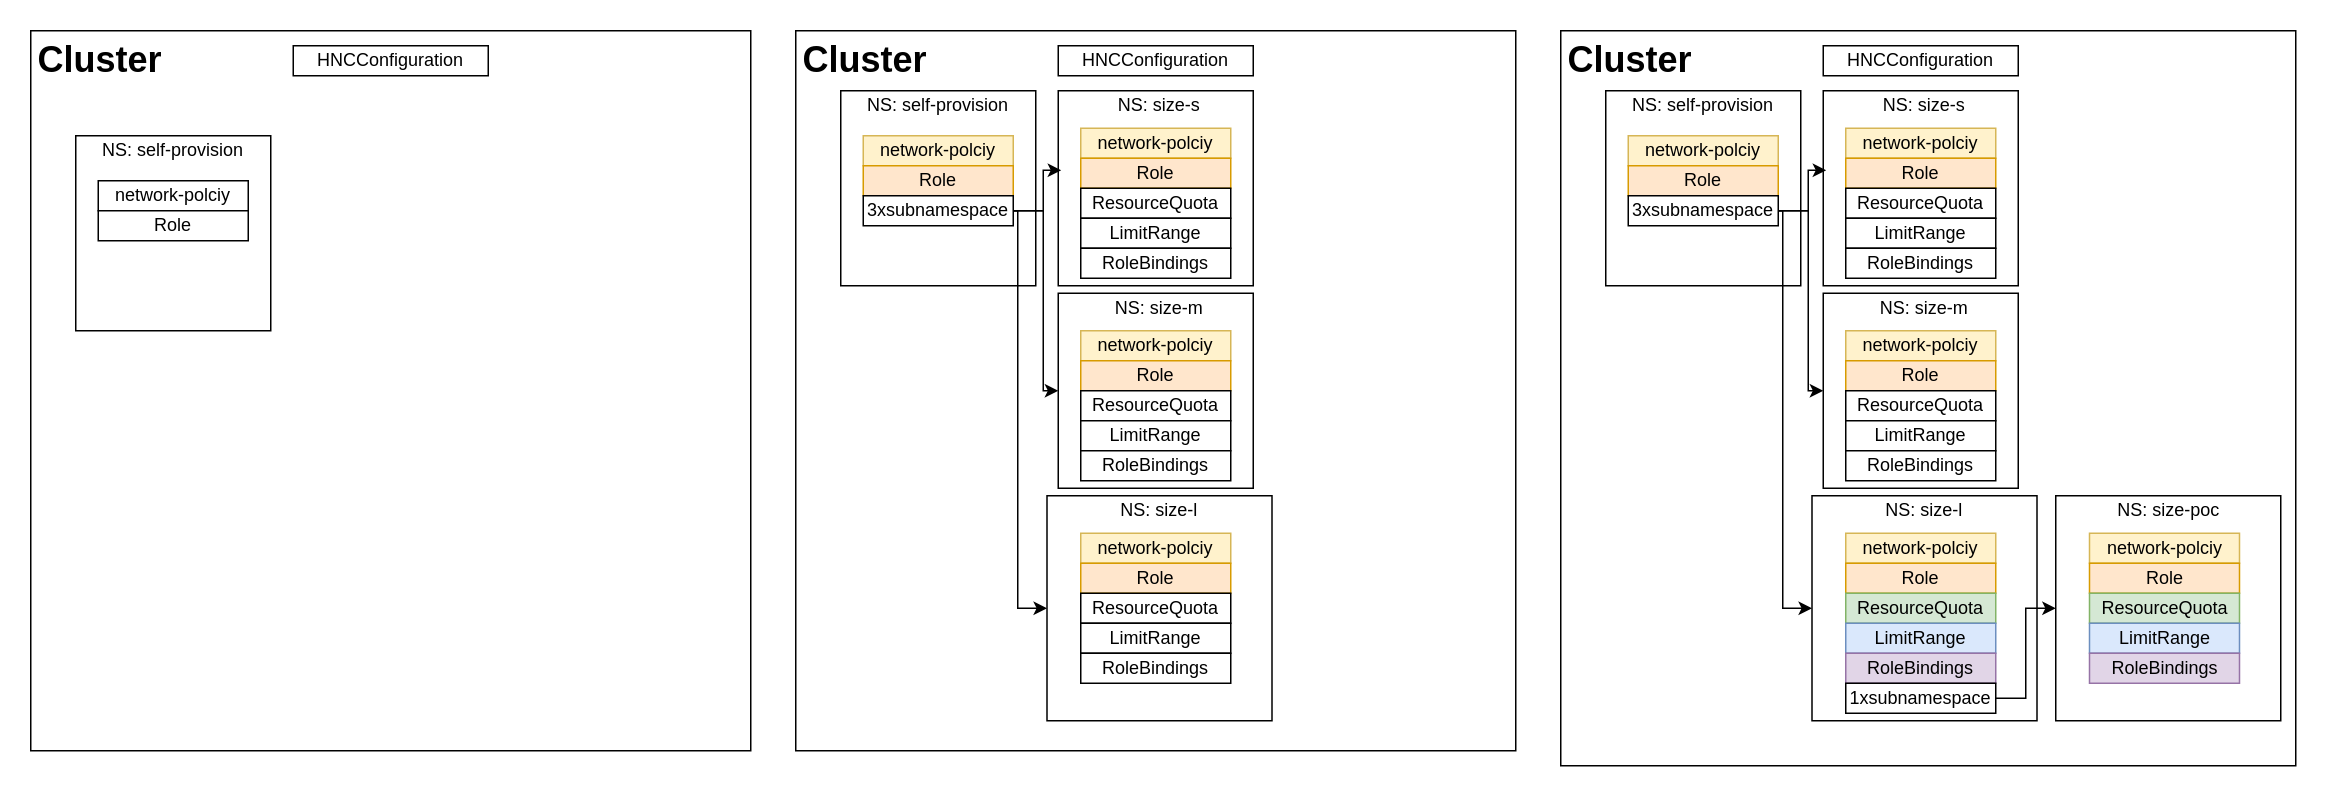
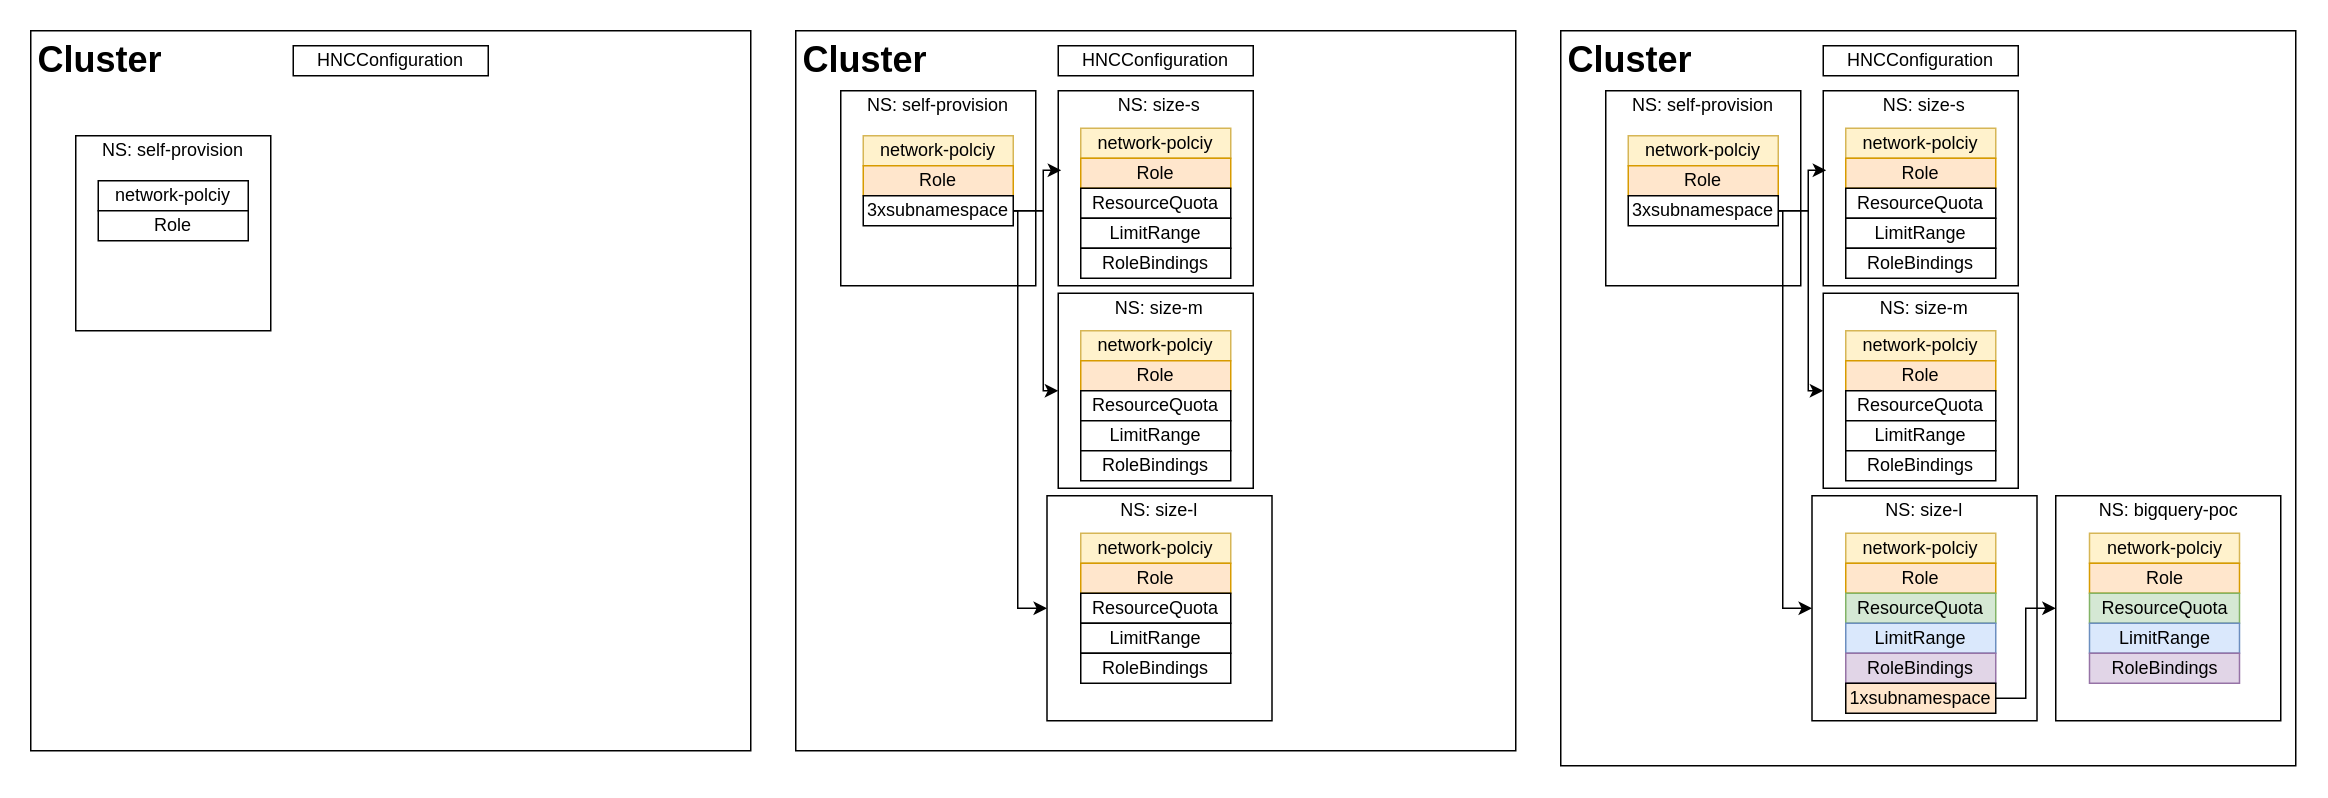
  <mxCell id="0" />
  <mxCell id="1" parent="0" />
  <mxCell id="2" value="" style="whiteSpace=wrap;html=1;aspect=fixed;" vertex="1" parent="1"><mxGeometry x="20" y="20" width="480" height="480" as="geometry" /></mxCell>
  <mxCell id="3" value="&lt;h1&gt;Cluster&lt;/h1&gt;" style="text;html=1;strokeColor=none;fillColor=none;spacing=5;spacingTop=-20;whiteSpace=wrap;overflow=hidden;rounded=0;" vertex="1" parent="1"><mxGeometry x="20" y="20" width="95" height="70" as="geometry" /></mxCell>
  <mxCell id="4" value="" style="whiteSpace=wrap;html=1;aspect=fixed;" vertex="1" parent="1"><mxGeometry x="50" y="90" width="130" height="130" as="geometry" /></mxCell>
  <mxCell id="5" value="NS: self-provision" style="text;html=1;strokeColor=none;fillColor=none;align=center;verticalAlign=middle;whiteSpace=wrap;rounded=0;" vertex="1" parent="1"><mxGeometry x="45" y="90" width="140" height="20" as="geometry" /></mxCell>
  <mxCell id="6" value="network-polciy" style="rounded=0;whiteSpace=wrap;html=1;" vertex="1" parent="1"><mxGeometry x="65" y="120" width="100" height="20" as="geometry" /></mxCell>
  <mxCell id="7" value="Role" style="rounded=0;whiteSpace=wrap;html=1;" vertex="1" parent="1"><mxGeometry x="65" y="140" width="100" height="20" as="geometry" /></mxCell>
  <mxCell id="8" value="HNCConfiguration" style="rounded=0;whiteSpace=wrap;html=1;" vertex="1" parent="1"><mxGeometry x="195" y="30" width="130" height="20" as="geometry" /></mxCell>
  <mxCell id="9" style="edgeStyle=orthogonalEdgeStyle;rounded=0;orthogonalLoop=1;jettySize=auto;html=1;exitX=0.5;exitY=1;exitDx=0;exitDy=0;" edge="1" parent="1" source="2" target="2"><mxGeometry relative="1" as="geometry" /></mxCell>
  <mxCell id="10" value="" style="whiteSpace=wrap;html=1;aspect=fixed;" vertex="1" parent="1"><mxGeometry x="530" y="20" width="480" height="480" as="geometry" /></mxCell>
  <mxCell id="11" value="&lt;h1&gt;Cluster&lt;/h1&gt;" style="text;html=1;strokeColor=none;fillColor=none;spacing=5;spacingTop=-20;whiteSpace=wrap;overflow=hidden;rounded=0;" vertex="1" parent="1"><mxGeometry x="530" y="20" width="95" height="70" as="geometry" /></mxCell>
  <mxCell id="12" value="" style="whiteSpace=wrap;html=1;aspect=fixed;" vertex="1" parent="1"><mxGeometry x="560" y="60" width="130" height="130" as="geometry" /></mxCell>
  <mxCell id="13" value="NS: self-provision" style="text;html=1;strokeColor=none;fillColor=none;align=center;verticalAlign=middle;whiteSpace=wrap;rounded=0;" vertex="1" parent="1"><mxGeometry x="555" y="60" width="140" height="20" as="geometry" /></mxCell>
  <mxCell id="14" value="network-polciy" style="rounded=0;whiteSpace=wrap;html=1;fillColor=#fff2cc;strokeColor=#d6b656;" vertex="1" parent="1"><mxGeometry x="575" y="90" width="100" height="20" as="geometry" /></mxCell>
  <mxCell id="15" value="Role" style="rounded=0;whiteSpace=wrap;html=1;fillColor=#ffe6cc;strokeColor=#d79b00;" vertex="1" parent="1"><mxGeometry x="575" y="110" width="100" height="20" as="geometry" /></mxCell>
  <mxCell id="16" value="HNCConfiguration" style="rounded=0;whiteSpace=wrap;html=1;" vertex="1" parent="1"><mxGeometry x="705" y="30" width="130" height="20" as="geometry" /></mxCell>
  <mxCell id="17" style="edgeStyle=orthogonalEdgeStyle;rounded=0;orthogonalLoop=1;jettySize=auto;html=1;exitX=0.5;exitY=1;exitDx=0;exitDy=0;" edge="1" parent="1" source="10" target="10"><mxGeometry relative="1" as="geometry" /></mxCell>
  <mxCell id="18" value="" style="whiteSpace=wrap;html=1;aspect=fixed;" vertex="1" parent="1"><mxGeometry x="705" y="60" width="130" height="130" as="geometry" /></mxCell>
  <mxCell id="19" value="NS: size-s" style="text;html=1;strokeColor=none;fillColor=none;align=center;verticalAlign=middle;whiteSpace=wrap;rounded=0;" vertex="1" parent="1"><mxGeometry x="705" y="60" width="135" height="20" as="geometry" /></mxCell>
  <mxCell id="20" value="network-polciy" style="rounded=0;whiteSpace=wrap;html=1;fillColor=#fff2cc;strokeColor=#d6b656;" vertex="1" parent="1"><mxGeometry x="720" y="85" width="100" height="20" as="geometry" /></mxCell>
  <mxCell id="21" value="Role" style="rounded=0;whiteSpace=wrap;html=1;fillColor=#ffe6cc;strokeColor=#d79b00;" vertex="1" parent="1"><mxGeometry x="720" y="105" width="100" height="20" as="geometry" /></mxCell>
  <mxCell id="22" value="ResourceQuota" style="rounded=0;whiteSpace=wrap;html=1;" vertex="1" parent="1"><mxGeometry x="720" y="125" width="100" height="20" as="geometry" /></mxCell>
  <mxCell id="23" value="LimitRange" style="rounded=0;whiteSpace=wrap;html=1;" vertex="1" parent="1"><mxGeometry x="720" y="145" width="100" height="20" as="geometry" /></mxCell>
  <mxCell id="24" value="RoleBindings" style="rounded=0;whiteSpace=wrap;html=1;" vertex="1" parent="1"><mxGeometry x="720" y="165" width="100" height="20" as="geometry" /></mxCell>
  <mxCell id="25" value="" style="whiteSpace=wrap;html=1;aspect=fixed;" vertex="1" parent="1"><mxGeometry x="705" y="195" width="130" height="130" as="geometry" /></mxCell>
  <mxCell id="26" value="NS: size-m" style="text;html=1;strokeColor=none;fillColor=none;align=center;verticalAlign=middle;whiteSpace=wrap;rounded=0;" vertex="1" parent="1"><mxGeometry x="705" y="195" width="135" height="20" as="geometry" /></mxCell>
  <mxCell id="27" value="network-polciy" style="rounded=0;whiteSpace=wrap;html=1;fillColor=#fff2cc;strokeColor=#d6b656;" vertex="1" parent="1"><mxGeometry x="720" y="220" width="100" height="20" as="geometry" /></mxCell>
  <mxCell id="28" value="Role" style="rounded=0;whiteSpace=wrap;html=1;fillColor=#ffe6cc;strokeColor=#d79b00;" vertex="1" parent="1"><mxGeometry x="720" y="240" width="100" height="20" as="geometry" /></mxCell>
  <mxCell id="29" value="ResourceQuota" style="rounded=0;whiteSpace=wrap;html=1;" vertex="1" parent="1"><mxGeometry x="720" y="260" width="100" height="20" as="geometry" /></mxCell>
  <mxCell id="30" value="LimitRange" style="rounded=0;whiteSpace=wrap;html=1;" vertex="1" parent="1"><mxGeometry x="720" y="280" width="100" height="20" as="geometry" /></mxCell>
  <mxCell id="31" value="RoleBindings" style="rounded=0;whiteSpace=wrap;html=1;" vertex="1" parent="1"><mxGeometry x="720" y="300" width="100" height="20" as="geometry" /></mxCell>
  <mxCell id="32" value="" style="whiteSpace=wrap;html=1;aspect=fixed;" vertex="1" parent="1"><mxGeometry x="697.5" y="330" width="150" height="150" as="geometry" /></mxCell>
  <mxCell id="33" value="NS: size-l" style="text;html=1;strokeColor=none;fillColor=none;align=center;verticalAlign=middle;whiteSpace=wrap;rounded=0;" vertex="1" parent="1"><mxGeometry x="705" y="330" width="135" height="20" as="geometry" /></mxCell>
  <mxCell id="34" value="network-polciy" style="rounded=0;whiteSpace=wrap;html=1;fillColor=#fff2cc;strokeColor=#d6b656;" vertex="1" parent="1"><mxGeometry x="720" y="355" width="100" height="20" as="geometry" /></mxCell>
  <mxCell id="35" value="Role" style="rounded=0;whiteSpace=wrap;html=1;fillColor=#ffe6cc;strokeColor=#d79b00;" vertex="1" parent="1"><mxGeometry x="720" y="375" width="100" height="20" as="geometry" /></mxCell>
  <mxCell id="36" value="ResourceQuota" style="rounded=0;whiteSpace=wrap;html=1;" vertex="1" parent="1"><mxGeometry x="720" y="395" width="100" height="20" as="geometry" /></mxCell>
  <mxCell id="37" value="LimitRange" style="rounded=0;whiteSpace=wrap;html=1;" vertex="1" parent="1"><mxGeometry x="720" y="415" width="100" height="20" as="geometry" /></mxCell>
  <mxCell id="38" value="RoleBindings" style="rounded=0;whiteSpace=wrap;html=1;" vertex="1" parent="1"><mxGeometry x="720" y="435" width="100" height="20" as="geometry" /></mxCell>
  <mxCell id="39" style="edgeStyle=orthogonalEdgeStyle;rounded=0;orthogonalLoop=1;jettySize=auto;html=1;exitX=1;exitY=0.5;exitDx=0;exitDy=0;entryX=0.015;entryY=0.408;entryDx=0;entryDy=0;entryPerimeter=0;" edge="1" parent="1" source="42" target="18"><mxGeometry relative="1" as="geometry" /></mxCell>
  <mxCell id="40" style="edgeStyle=orthogonalEdgeStyle;rounded=0;orthogonalLoop=1;jettySize=auto;html=1;exitX=1;exitY=0.5;exitDx=0;exitDy=0;entryX=0;entryY=0.5;entryDx=0;entryDy=0;" edge="1" parent="1" source="42" target="25"><mxGeometry relative="1" as="geometry"><Array as="points"><mxPoint x="695" y="140" /><mxPoint x="695" y="260" /></Array></mxGeometry></mxCell>
  <mxCell id="41" style="edgeStyle=orthogonalEdgeStyle;rounded=0;orthogonalLoop=1;jettySize=auto;html=1;exitX=1;exitY=0.5;exitDx=0;exitDy=0;entryX=0;entryY=0.5;entryDx=0;entryDy=0;" edge="1" parent="1" source="42" target="32"><mxGeometry relative="1" as="geometry"><Array as="points"><mxPoint x="678" y="140" /><mxPoint x="678" y="405" /></Array></mxGeometry></mxCell>
  <mxCell id="42" value="3xsubnamespace" style="rounded=0;whiteSpace=wrap;html=1;" vertex="1" parent="1"><mxGeometry x="575" y="130" width="100" height="20" as="geometry" /></mxCell>
  <mxCell id="43" value="" style="whiteSpace=wrap;html=1;aspect=fixed;" vertex="1" parent="1"><mxGeometry x="1040" y="20" width="490" height="490" as="geometry" /></mxCell>
  <mxCell id="44" value="&lt;h1&gt;Cluster&lt;/h1&gt;" style="text;html=1;strokeColor=none;fillColor=none;spacing=5;spacingTop=-20;whiteSpace=wrap;overflow=hidden;rounded=0;" vertex="1" parent="1"><mxGeometry x="1040" y="20" width="95" height="70" as="geometry" /></mxCell>
  <mxCell id="45" value="" style="whiteSpace=wrap;html=1;aspect=fixed;" vertex="1" parent="1"><mxGeometry x="1070" y="60" width="130" height="130" as="geometry" /></mxCell>
  <mxCell id="46" value="NS: self-provision" style="text;html=1;strokeColor=none;fillColor=none;align=center;verticalAlign=middle;whiteSpace=wrap;rounded=0;" vertex="1" parent="1"><mxGeometry x="1065" y="60" width="140" height="20" as="geometry" /></mxCell>
  <mxCell id="47" value="network-polciy" style="rounded=0;whiteSpace=wrap;html=1;fillColor=#fff2cc;strokeColor=#d6b656;" vertex="1" parent="1"><mxGeometry x="1085" y="90" width="100" height="20" as="geometry" /></mxCell>
  <mxCell id="48" value="Role" style="rounded=0;whiteSpace=wrap;html=1;fillColor=#ffe6cc;strokeColor=#d79b00;" vertex="1" parent="1"><mxGeometry x="1085" y="110" width="100" height="20" as="geometry" /></mxCell>
  <mxCell id="49" value="HNCConfiguration" style="rounded=0;whiteSpace=wrap;html=1;" vertex="1" parent="1"><mxGeometry x="1215" y="30" width="130" height="20" as="geometry" /></mxCell>
  <mxCell id="50" style="edgeStyle=orthogonalEdgeStyle;rounded=0;orthogonalLoop=1;jettySize=auto;html=1;exitX=0.5;exitY=1;exitDx=0;exitDy=0;" edge="1" parent="1" source="43" target="43"><mxGeometry relative="1" as="geometry" /></mxCell>
  <mxCell id="51" value="" style="whiteSpace=wrap;html=1;aspect=fixed;" vertex="1" parent="1"><mxGeometry x="1215" y="60" width="130" height="130" as="geometry" /></mxCell>
  <mxCell id="52" value="NS: size-s" style="text;html=1;strokeColor=none;fillColor=none;align=center;verticalAlign=middle;whiteSpace=wrap;rounded=0;" vertex="1" parent="1"><mxGeometry x="1215" y="60" width="135" height="20" as="geometry" /></mxCell>
  <mxCell id="53" value="network-polciy" style="rounded=0;whiteSpace=wrap;html=1;fillColor=#fff2cc;strokeColor=#d6b656;" vertex="1" parent="1"><mxGeometry x="1230" y="85" width="100" height="20" as="geometry" /></mxCell>
  <mxCell id="54" value="Role" style="rounded=0;whiteSpace=wrap;html=1;fillColor=#ffe6cc;strokeColor=#d79b00;" vertex="1" parent="1"><mxGeometry x="1230" y="105" width="100" height="20" as="geometry" /></mxCell>
  <mxCell id="55" value="ResourceQuota" style="rounded=0;whiteSpace=wrap;html=1;" vertex="1" parent="1"><mxGeometry x="1230" y="125" width="100" height="20" as="geometry" /></mxCell>
  <mxCell id="56" value="LimitRange" style="rounded=0;whiteSpace=wrap;html=1;" vertex="1" parent="1"><mxGeometry x="1230" y="145" width="100" height="20" as="geometry" /></mxCell>
  <mxCell id="57" value="RoleBindings" style="rounded=0;whiteSpace=wrap;html=1;" vertex="1" parent="1"><mxGeometry x="1230" y="165" width="100" height="20" as="geometry" /></mxCell>
  <mxCell id="58" value="" style="whiteSpace=wrap;html=1;aspect=fixed;" vertex="1" parent="1"><mxGeometry x="1215" y="195" width="130" height="130" as="geometry" /></mxCell>
  <mxCell id="59" value="NS: size-m" style="text;html=1;strokeColor=none;fillColor=none;align=center;verticalAlign=middle;whiteSpace=wrap;rounded=0;" vertex="1" parent="1"><mxGeometry x="1215" y="195" width="135" height="20" as="geometry" /></mxCell>
  <mxCell id="60" value="network-polciy" style="rounded=0;whiteSpace=wrap;html=1;fillColor=#fff2cc;strokeColor=#d6b656;" vertex="1" parent="1"><mxGeometry x="1230" y="220" width="100" height="20" as="geometry" /></mxCell>
  <mxCell id="61" value="Role" style="rounded=0;whiteSpace=wrap;html=1;fillColor=#ffe6cc;strokeColor=#d79b00;" vertex="1" parent="1"><mxGeometry x="1230" y="240" width="100" height="20" as="geometry" /></mxCell>
  <mxCell id="62" value="ResourceQuota" style="rounded=0;whiteSpace=wrap;html=1;" vertex="1" parent="1"><mxGeometry x="1230" y="260" width="100" height="20" as="geometry" /></mxCell>
  <mxCell id="63" value="LimitRange" style="rounded=0;whiteSpace=wrap;html=1;" vertex="1" parent="1"><mxGeometry x="1230" y="280" width="100" height="20" as="geometry" /></mxCell>
  <mxCell id="64" value="RoleBindings" style="rounded=0;whiteSpace=wrap;html=1;" vertex="1" parent="1"><mxGeometry x="1230" y="300" width="100" height="20" as="geometry" /></mxCell>
  <mxCell id="65" value="" style="whiteSpace=wrap;html=1;aspect=fixed;" vertex="1" parent="1"><mxGeometry x="1207.5" y="330" width="150" height="150" as="geometry" /></mxCell>
  <mxCell id="66" value="NS: size-l" style="text;html=1;strokeColor=none;fillColor=none;align=center;verticalAlign=middle;whiteSpace=wrap;rounded=0;" vertex="1" parent="1"><mxGeometry x="1215" y="330" width="135" height="20" as="geometry" /></mxCell>
  <mxCell id="67" value="network-polciy" style="rounded=0;whiteSpace=wrap;html=1;fillColor=#fff2cc;strokeColor=#d6b656;" vertex="1" parent="1"><mxGeometry x="1230" y="355" width="100" height="20" as="geometry" /></mxCell>
  <mxCell id="68" value="Role" style="rounded=0;whiteSpace=wrap;html=1;fillColor=#ffe6cc;strokeColor=#d79b00;" vertex="1" parent="1"><mxGeometry x="1230" y="375" width="100" height="20" as="geometry" /></mxCell>
  <mxCell id="69" value="ResourceQuota" style="rounded=0;whiteSpace=wrap;html=1;fillColor=#d5e8d4;strokeColor=#82b366;" vertex="1" parent="1"><mxGeometry x="1230" y="395" width="100" height="20" as="geometry" /></mxCell>
  <mxCell id="70" value="LimitRange" style="rounded=0;whiteSpace=wrap;html=1;fillColor=#dae8fc;strokeColor=#6c8ebf;" vertex="1" parent="1"><mxGeometry x="1230" y="415" width="100" height="20" as="geometry" /></mxCell>
  <mxCell id="71" value="RoleBindings" style="rounded=0;whiteSpace=wrap;html=1;fillColor=#e1d5e7;strokeColor=#9673a6;" vertex="1" parent="1"><mxGeometry x="1230" y="435" width="100" height="20" as="geometry" /></mxCell>
  <mxCell id="72" style="edgeStyle=orthogonalEdgeStyle;rounded=0;orthogonalLoop=1;jettySize=auto;html=1;exitX=1;exitY=0.5;exitDx=0;exitDy=0;entryX=0.015;entryY=0.408;entryDx=0;entryDy=0;entryPerimeter=0;" edge="1" parent="1" source="75" target="51"><mxGeometry relative="1" as="geometry" /></mxCell>
  <mxCell id="73" style="edgeStyle=orthogonalEdgeStyle;rounded=0;orthogonalLoop=1;jettySize=auto;html=1;exitX=1;exitY=0.5;exitDx=0;exitDy=0;entryX=0;entryY=0.5;entryDx=0;entryDy=0;" edge="1" parent="1" source="75" target="58"><mxGeometry relative="1" as="geometry"><Array as="points"><mxPoint x="1205" y="140" /><mxPoint x="1205" y="260" /></Array></mxGeometry></mxCell>
  <mxCell id="74" style="edgeStyle=orthogonalEdgeStyle;rounded=0;orthogonalLoop=1;jettySize=auto;html=1;exitX=1;exitY=0.5;exitDx=0;exitDy=0;entryX=0;entryY=0.5;entryDx=0;entryDy=0;" edge="1" parent="1" source="75" target="65"><mxGeometry relative="1" as="geometry"><Array as="points"><mxPoint x="1188" y="140" /><mxPoint x="1188" y="405" /></Array></mxGeometry></mxCell>
  <mxCell id="75" value="3xsubnamespace" style="rounded=0;whiteSpace=wrap;html=1;" vertex="1" parent="1"><mxGeometry x="1085" y="130" width="100" height="20" as="geometry" /></mxCell>
  <mxCell id="76" value="" style="whiteSpace=wrap;html=1;aspect=fixed;" vertex="1" parent="1"><mxGeometry x="1370" y="330" width="150" height="150" as="geometry" /></mxCell>
- <mxCell id="77" value="NS: size-poc" style="text;html=1;strokeColor=none;fillColor=none;align=center;verticalAlign=middle;whiteSpace=wrap;rounded=0;" vertex="1" parent="1"><mxGeometry x="1377.5" y="330" width="135" height="20" as="geometry" /></mxCell>
+ <mxCell id="77" value="NS: bigquery-poc" style="text;html=1;strokeColor=none;fillColor=none;align=center;verticalAlign=middle;whiteSpace=wrap;rounded=0;" vertex="1" parent="1"><mxGeometry x="1377.5" y="330" width="135" height="20" as="geometry" /></mxCell>
  <mxCell id="78" value="network-polciy" style="rounded=0;whiteSpace=wrap;html=1;fillColor=#fff2cc;strokeColor=#d6b656;" vertex="1" parent="1"><mxGeometry x="1392.5" y="355" width="100" height="20" as="geometry" /></mxCell>
  <mxCell id="79" value="Role" style="rounded=0;whiteSpace=wrap;html=1;fillColor=#ffe6cc;strokeColor=#d79b00;" vertex="1" parent="1"><mxGeometry x="1392.5" y="375" width="100" height="20" as="geometry" /></mxCell>
  <mxCell id="80" value="ResourceQuota" style="rounded=0;whiteSpace=wrap;html=1;fillColor=#d5e8d4;strokeColor=#82b366;" vertex="1" parent="1"><mxGeometry x="1392.5" y="395" width="100" height="20" as="geometry" /></mxCell>
  <mxCell id="81" value="LimitRange" style="rounded=0;whiteSpace=wrap;html=1;fillColor=#dae8fc;strokeColor=#6c8ebf;" vertex="1" parent="1"><mxGeometry x="1392.5" y="415" width="100" height="20" as="geometry" /></mxCell>
  <mxCell id="82" value="RoleBindings" style="rounded=0;whiteSpace=wrap;html=1;fillColor=#e1d5e7;strokeColor=#9673a6;" vertex="1" parent="1"><mxGeometry x="1392.5" y="435" width="100" height="20" as="geometry" /></mxCell>
  <mxCell id="83" style="edgeStyle=orthogonalEdgeStyle;rounded=0;orthogonalLoop=1;jettySize=auto;html=1;exitX=1;exitY=0.5;exitDx=0;exitDy=0;entryX=0;entryY=0.5;entryDx=0;entryDy=0;" edge="1" parent="1" source="84" target="76"><mxGeometry relative="1" as="geometry" /></mxCell>
- <mxCell id="84" value="1xsubnamespace" style="rounded=0;whiteSpace=wrap;html=1;" vertex="1" parent="1"><mxGeometry x="1230" y="455" width="100" height="20" as="geometry" /></mxCell>
+ <mxCell id="84" value="1xsubnamespace" style="rounded=0;whiteSpace=wrap;html=1;fillColor=#ffe6cc;" vertex="1" parent="1"><mxGeometry x="1230" y="455" width="100" height="20" as="geometry" /></mxCell>
